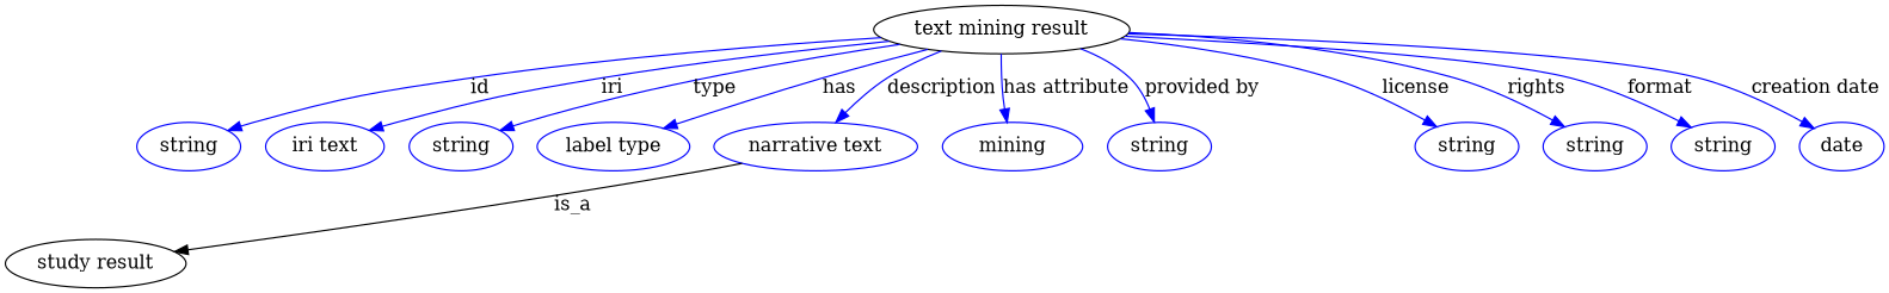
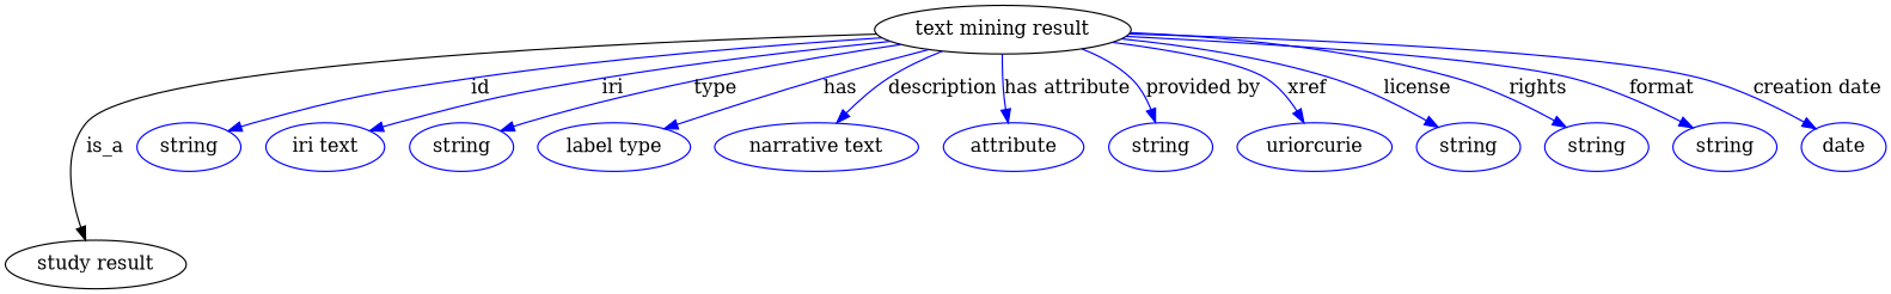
  digraph {
    node [color=blue]
    edge [color=blue style=solid]
    n1 [height=0.5 label="text mining result" width=2.6359 color=""]
    "study result" [height=0.5 width=1.8596 color=""]
    n3 [height=0.5 label=string width=1.0652]
    n4 [height=0.5 label="iri text" width=1.2277]
    n5 [height=0.5 label=string width=1.0652]
    n6 [height=0.5 label="label type" width=1.5707]
    n7 [height=0.5 label="narrative text" width=2.0943]
-   n8 [height=0.5 label=mining width=1.4443]
+   n8 [height=0.5 label=attribute width=1.4443]
    n9 [height=0.5 label=string width=1.0652]
+   n10 [height=0.5 label=uriorcurie width=1.5887]
    n11 [height=0.5 label=string width=1.0652]
    n12 [height=0.5 label=string width=1.0652]
    n13 [height=0.5 label=string width=1.0652]
    n14 [height=0.5 label=date width=0.86659]
-   n7 -> "study result" [label=is_a color="" style=""]
+   n1 -> "study result" [label=is_a color="" style=""]
    n1 -> n3 [label=id]
    n1 -> n4 [label=iri]
    n1 -> n5 [label=type]
    n1 -> n6 [label=has]
    n1 -> n7 [label=description]
    n1 -> n8 [label="has attribute"]
    n1 -> n9 [label="provided by"]
+   n1 -> n10 [label=xref]
    n1 -> n11 [label=license]
    n1 -> n12 [label=rights]
    n1 -> n13 [label=format]
    n1 -> n14 [label="creation date"]
  }
